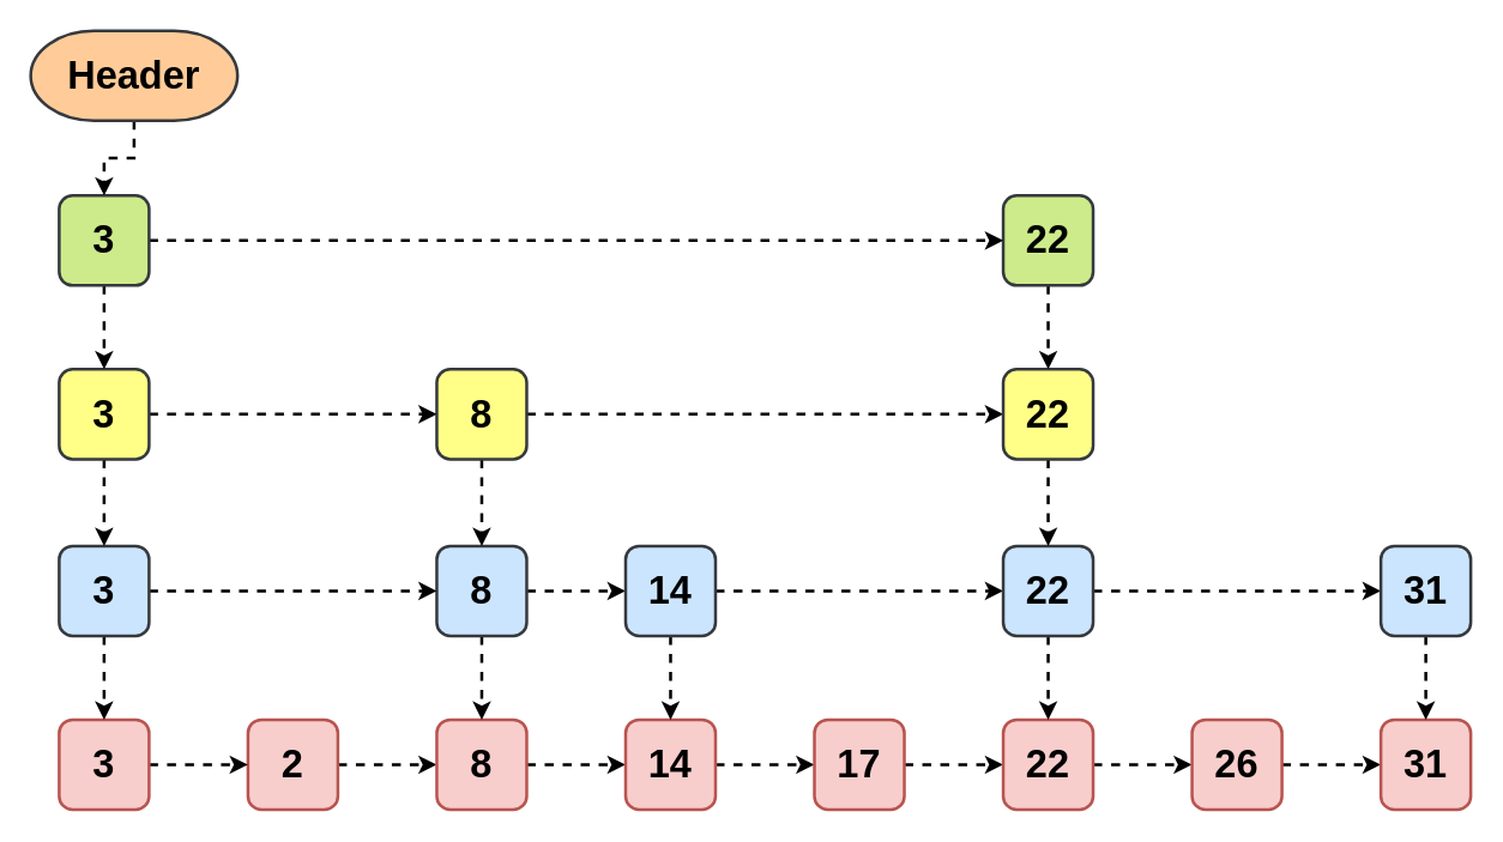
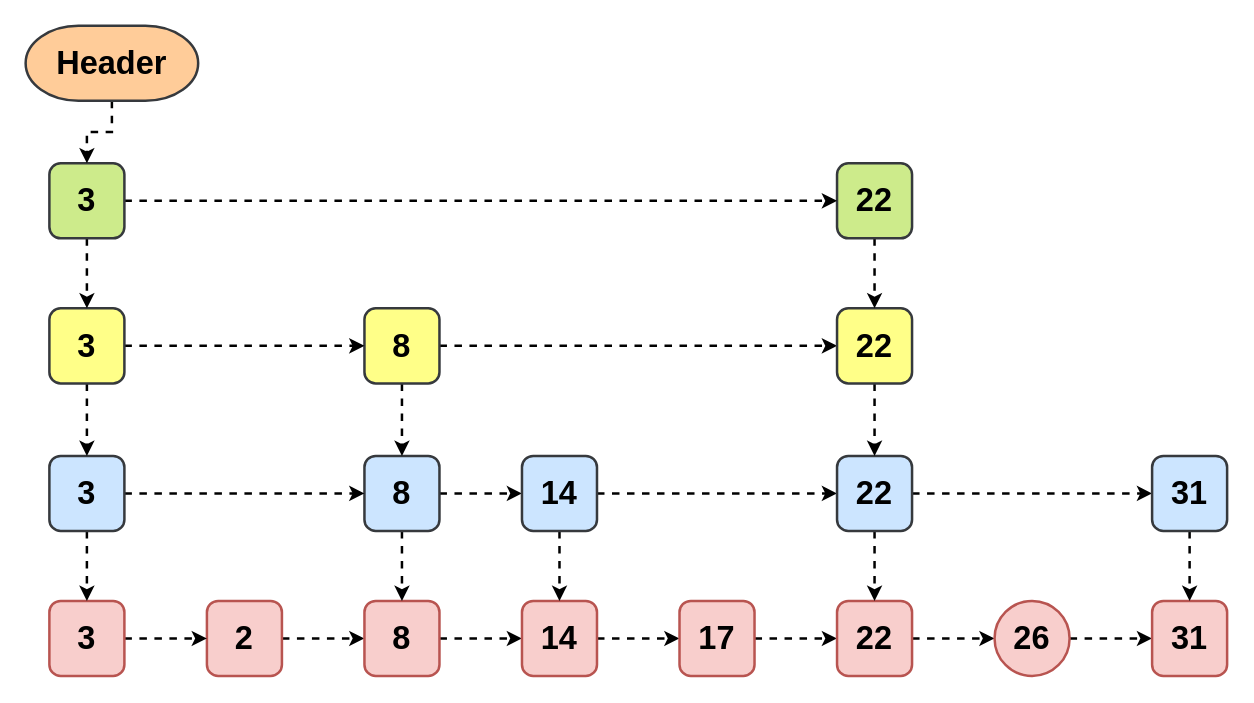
  <mxCell id="0" />
  <mxCell id="1" parent="0" />
  <mxCell id="2" style="edgeStyle=orthogonalEdgeStyle;rounded=0;orthogonalLoop=1;jettySize=auto;html=1;exitX=1;exitY=0.5;exitDx=0;exitDy=0;entryX=0;entryY=0.5;entryDx=0;entryDy=0;dashed=1;strokeWidth=2;fontSize=26;" edge="1" parent="1" source="3" target="5"><mxGeometry relative="1" as="geometry" /></mxCell>
  <mxCell id="3" value="2" style="rounded=1;whiteSpace=wrap;html=1;strokeWidth=2;fontSize=26;fontStyle=1;fillColor=#f8cecc;strokeColor=#b85450;" vertex="1" parent="1"><mxGeometry x="165" y="480" width="60" height="60" as="geometry" /></mxCell>
  <mxCell id="4" style="edgeStyle=orthogonalEdgeStyle;rounded=0;orthogonalLoop=1;jettySize=auto;html=1;exitX=1;exitY=0.5;exitDx=0;exitDy=0;entryX=0;entryY=0.5;entryDx=0;entryDy=0;dashed=1;strokeWidth=2;fontSize=26;" edge="1" parent="1" source="5" target="7"><mxGeometry relative="1" as="geometry" /></mxCell>
  <mxCell id="5" value="8" style="rounded=1;whiteSpace=wrap;html=1;strokeWidth=2;fontSize=26;fontStyle=1;fillColor=#f8cecc;strokeColor=#b85450;" vertex="1" parent="1"><mxGeometry x="291" y="480" width="60" height="60" as="geometry" /></mxCell>
  <mxCell id="6" style="edgeStyle=orthogonalEdgeStyle;rounded=0;orthogonalLoop=1;jettySize=auto;html=1;exitX=1;exitY=0.5;exitDx=0;exitDy=0;entryX=0;entryY=0.5;entryDx=0;entryDy=0;dashed=1;strokeWidth=2;fontSize=26;" edge="1" parent="1" source="7" target="9"><mxGeometry relative="1" as="geometry" /></mxCell>
  <mxCell id="7" value="14" style="rounded=1;whiteSpace=wrap;html=1;strokeWidth=2;fontSize=26;fontStyle=1;fillColor=#f8cecc;strokeColor=#b85450;" vertex="1" parent="1"><mxGeometry x="417" y="480" width="60" height="60" as="geometry" /></mxCell>
  <mxCell id="8" style="edgeStyle=orthogonalEdgeStyle;rounded=0;orthogonalLoop=1;jettySize=auto;html=1;exitX=1;exitY=0.5;exitDx=0;exitDy=0;entryX=0;entryY=0.5;entryDx=0;entryDy=0;dashed=1;strokeWidth=2;fontSize=26;" edge="1" parent="1" source="9" target="11"><mxGeometry relative="1" as="geometry" /></mxCell>
  <mxCell id="9" value="17" style="rounded=1;whiteSpace=wrap;html=1;strokeWidth=2;fontSize=26;fontStyle=1;fillColor=#f8cecc;strokeColor=#b85450;" vertex="1" parent="1"><mxGeometry x="543" y="480" width="60" height="60" as="geometry" /></mxCell>
  <mxCell id="10" style="edgeStyle=orthogonalEdgeStyle;rounded=0;orthogonalLoop=1;jettySize=auto;html=1;exitX=1;exitY=0.5;exitDx=0;exitDy=0;entryX=0;entryY=0.5;entryDx=0;entryDy=0;dashed=1;strokeWidth=2;fontSize=26;" edge="1" parent="1" source="11" target="15"><mxGeometry relative="1" as="geometry" /></mxCell>
  <mxCell id="11" value="22" style="rounded=1;whiteSpace=wrap;html=1;strokeWidth=2;fontSize=26;fontStyle=1;fillColor=#f8cecc;strokeColor=#b85450;" vertex="1" parent="1"><mxGeometry x="669" y="480" width="60" height="60" as="geometry" /></mxCell>
  <mxCell id="12" style="edgeStyle=orthogonalEdgeStyle;rounded=0;orthogonalLoop=1;jettySize=auto;html=1;exitX=1;exitY=0.5;exitDx=0;exitDy=0;entryX=0;entryY=0.5;entryDx=0;entryDy=0;dashed=1;strokeWidth=2;fontSize=26;" edge="1" parent="1" source="13" target="3"><mxGeometry relative="1" as="geometry" /></mxCell>
  <mxCell id="13" value="3" style="rounded=1;whiteSpace=wrap;html=1;strokeWidth=2;fontSize=26;fontStyle=1;fillColor=#f8cecc;strokeColor=#b85450;" vertex="1" parent="1"><mxGeometry x="39" y="480" width="60" height="60" as="geometry" /></mxCell>
  <mxCell id="14" style="edgeStyle=orthogonalEdgeStyle;rounded=0;orthogonalLoop=1;jettySize=auto;html=1;exitX=1;exitY=0.5;exitDx=0;exitDy=0;entryX=0;entryY=0.5;entryDx=0;entryDy=0;dashed=1;strokeWidth=2;fontSize=26;" edge="1" parent="1" source="15" target="16"><mxGeometry relative="1" as="geometry" /></mxCell>
- <mxCell id="15" value="26" style="rounded=1;whiteSpace=wrap;html=1;strokeWidth=2;fontSize=26;fontStyle=1;fillColor=#f8cecc;strokeColor=#b85450;" vertex="1" parent="1"><mxGeometry x="795" y="480" width="60" height="60" as="geometry" /></mxCell>
+ <mxCell id="15" value="26" style="ellipse;whiteSpace=wrap;html=1;strokeWidth=2;fontSize=26;fontStyle=1;fillColor=#f8cecc;strokeColor=#b85450;" vertex="1" parent="1"><mxGeometry x="795" y="480" width="60" height="60" as="geometry" /></mxCell>
  <mxCell id="16" value="31" style="rounded=1;whiteSpace=wrap;html=1;strokeWidth=2;fontSize=26;fontStyle=1;fillColor=#f8cecc;strokeColor=#b85450;" vertex="1" parent="1"><mxGeometry x="921" y="480" width="60" height="60" as="geometry" /></mxCell>
  <mxCell id="17" style="edgeStyle=orthogonalEdgeStyle;rounded=0;orthogonalLoop=1;jettySize=auto;html=1;exitX=0.5;exitY=1;exitDx=0;exitDy=0;entryX=0.5;entryY=0;entryDx=0;entryDy=0;dashed=1;strokeWidth=2;fontSize=26;" edge="1" parent="1" source="19" target="5"><mxGeometry relative="1" as="geometry" /></mxCell>
  <mxCell id="18" style="edgeStyle=orthogonalEdgeStyle;rounded=0;orthogonalLoop=1;jettySize=auto;html=1;exitX=1;exitY=0.5;exitDx=0;exitDy=0;entryX=0;entryY=0.5;entryDx=0;entryDy=0;dashed=1;strokeWidth=2;fontSize=26;" edge="1" parent="1" source="19" target="22"><mxGeometry relative="1" as="geometry" /></mxCell>
  <mxCell id="19" value="8" style="rounded=1;whiteSpace=wrap;html=1;strokeWidth=2;fontSize=26;fontStyle=1;fillColor=#cce5ff;strokeColor=#36393d;" vertex="1" parent="1"><mxGeometry x="291" y="364" width="60" height="60" as="geometry" /></mxCell>
  <mxCell id="20" style="edgeStyle=orthogonalEdgeStyle;rounded=0;orthogonalLoop=1;jettySize=auto;html=1;exitX=0.5;exitY=1;exitDx=0;exitDy=0;entryX=0.5;entryY=0;entryDx=0;entryDy=0;dashed=1;strokeWidth=2;fontSize=26;" edge="1" parent="1" source="22" target="7"><mxGeometry relative="1" as="geometry" /></mxCell>
  <mxCell id="21" style="edgeStyle=orthogonalEdgeStyle;rounded=0;orthogonalLoop=1;jettySize=auto;html=1;exitX=1;exitY=0.5;exitDx=0;exitDy=0;entryX=0;entryY=0.5;entryDx=0;entryDy=0;dashed=1;strokeWidth=2;fontSize=26;" edge="1" parent="1" source="22" target="25"><mxGeometry relative="1" as="geometry" /></mxCell>
  <mxCell id="22" value="14" style="rounded=1;whiteSpace=wrap;html=1;strokeWidth=2;fontSize=26;fontStyle=1;fillColor=#cce5ff;strokeColor=#36393d;" vertex="1" parent="1"><mxGeometry x="417" y="364" width="60" height="60" as="geometry" /></mxCell>
  <mxCell id="23" style="edgeStyle=orthogonalEdgeStyle;rounded=0;orthogonalLoop=1;jettySize=auto;html=1;exitX=0.5;exitY=1;exitDx=0;exitDy=0;entryX=0.5;entryY=0;entryDx=0;entryDy=0;dashed=1;strokeWidth=2;fontSize=26;" edge="1" parent="1" source="25" target="11"><mxGeometry relative="1" as="geometry" /></mxCell>
  <mxCell id="24" style="edgeStyle=orthogonalEdgeStyle;rounded=0;orthogonalLoop=1;jettySize=auto;html=1;exitX=1;exitY=0.5;exitDx=0;exitDy=0;entryX=0;entryY=0.5;entryDx=0;entryDy=0;dashed=1;strokeWidth=2;fontSize=26;" edge="1" parent="1" source="25" target="30"><mxGeometry relative="1" as="geometry" /></mxCell>
  <mxCell id="25" value="22" style="rounded=1;whiteSpace=wrap;html=1;strokeWidth=2;fontSize=26;fontStyle=1;fillColor=#cce5ff;strokeColor=#36393d;" vertex="1" parent="1"><mxGeometry x="669" y="364" width="60" height="60" as="geometry" /></mxCell>
  <mxCell id="26" style="edgeStyle=orthogonalEdgeStyle;rounded=0;orthogonalLoop=1;jettySize=auto;html=1;exitX=0.5;exitY=1;exitDx=0;exitDy=0;entryX=0.5;entryY=0;entryDx=0;entryDy=0;dashed=1;strokeWidth=2;fontSize=26;" edge="1" parent="1" source="28" target="13"><mxGeometry relative="1" as="geometry" /></mxCell>
  <mxCell id="27" style="edgeStyle=orthogonalEdgeStyle;rounded=0;orthogonalLoop=1;jettySize=auto;html=1;exitX=1;exitY=0.5;exitDx=0;exitDy=0;entryX=0;entryY=0.5;entryDx=0;entryDy=0;dashed=1;strokeWidth=2;fontSize=26;" edge="1" parent="1" source="28" target="19"><mxGeometry relative="1" as="geometry" /></mxCell>
  <mxCell id="28" value="3" style="rounded=1;whiteSpace=wrap;html=1;strokeWidth=2;fontSize=26;fontStyle=1;fillColor=#cce5ff;strokeColor=#36393d;" vertex="1" parent="1"><mxGeometry x="39" y="364" width="60" height="60" as="geometry" /></mxCell>
  <mxCell id="29" style="edgeStyle=orthogonalEdgeStyle;rounded=0;orthogonalLoop=1;jettySize=auto;html=1;exitX=0.5;exitY=1;exitDx=0;exitDy=0;entryX=0.5;entryY=0;entryDx=0;entryDy=0;dashed=1;strokeWidth=2;fontSize=26;" edge="1" parent="1" source="30" target="16"><mxGeometry relative="1" as="geometry" /></mxCell>
  <mxCell id="30" value="31" style="rounded=1;whiteSpace=wrap;html=1;strokeWidth=2;fontSize=26;fontStyle=1;fillColor=#cce5ff;strokeColor=#36393d;" vertex="1" parent="1"><mxGeometry x="921" y="364" width="60" height="60" as="geometry" /></mxCell>
  <mxCell id="31" style="edgeStyle=orthogonalEdgeStyle;rounded=0;orthogonalLoop=1;jettySize=auto;html=1;exitX=0.5;exitY=1;exitDx=0;exitDy=0;entryX=0.5;entryY=0;entryDx=0;entryDy=0;dashed=1;strokeWidth=2;fontSize=26;" edge="1" parent="1" source="33" target="19"><mxGeometry relative="1" as="geometry" /></mxCell>
  <mxCell id="32" style="edgeStyle=orthogonalEdgeStyle;rounded=0;orthogonalLoop=1;jettySize=auto;html=1;exitX=1;exitY=0.5;exitDx=0;exitDy=0;entryX=0;entryY=0.5;entryDx=0;entryDy=0;dashed=1;strokeWidth=2;fontSize=26;" edge="1" parent="1" source="33" target="35"><mxGeometry relative="1" as="geometry" /></mxCell>
  <mxCell id="33" value="8" style="rounded=1;whiteSpace=wrap;html=1;strokeWidth=2;fontSize=26;fontStyle=1;fillColor=#ffff88;strokeColor=#36393d;" vertex="1" parent="1"><mxGeometry x="291" y="246" width="60" height="60" as="geometry" /></mxCell>
  <mxCell id="34" style="edgeStyle=orthogonalEdgeStyle;rounded=0;orthogonalLoop=1;jettySize=auto;html=1;exitX=0.5;exitY=1;exitDx=0;exitDy=0;entryX=0.5;entryY=0;entryDx=0;entryDy=0;dashed=1;strokeWidth=2;fontSize=26;" edge="1" parent="1" source="35" target="25"><mxGeometry relative="1" as="geometry" /></mxCell>
  <mxCell id="35" value="22" style="rounded=1;whiteSpace=wrap;html=1;strokeWidth=2;fontSize=26;fontStyle=1;fillColor=#ffff88;strokeColor=#36393d;" vertex="1" parent="1"><mxGeometry x="669" y="246" width="60" height="60" as="geometry" /></mxCell>
  <mxCell id="36" style="edgeStyle=orthogonalEdgeStyle;rounded=0;orthogonalLoop=1;jettySize=auto;html=1;exitX=0.5;exitY=1;exitDx=0;exitDy=0;entryX=0.5;entryY=0;entryDx=0;entryDy=0;dashed=1;strokeWidth=2;fontSize=26;" edge="1" parent="1" source="38" target="28"><mxGeometry relative="1" as="geometry" /></mxCell>
  <mxCell id="37" style="edgeStyle=orthogonalEdgeStyle;rounded=0;orthogonalLoop=1;jettySize=auto;html=1;exitX=1;exitY=0.5;exitDx=0;exitDy=0;entryX=0;entryY=0.5;entryDx=0;entryDy=0;dashed=1;strokeWidth=2;fontSize=26;" edge="1" parent="1" source="38" target="33"><mxGeometry relative="1" as="geometry" /></mxCell>
  <mxCell id="38" value="3" style="rounded=1;whiteSpace=wrap;html=1;strokeWidth=2;fontSize=26;fontStyle=1;fillColor=#ffff88;strokeColor=#36393d;" vertex="1" parent="1"><mxGeometry x="39" y="246" width="60" height="60" as="geometry" /></mxCell>
  <mxCell id="39" style="edgeStyle=orthogonalEdgeStyle;rounded=0;orthogonalLoop=1;jettySize=auto;html=1;exitX=0.5;exitY=1;exitDx=0;exitDy=0;entryX=0.5;entryY=0;entryDx=0;entryDy=0;dashed=1;strokeWidth=2;fontSize=26;" edge="1" parent="1" source="40" target="35"><mxGeometry relative="1" as="geometry" /></mxCell>
  <mxCell id="40" value="22" style="rounded=1;whiteSpace=wrap;html=1;strokeWidth=2;fontSize=26;fontStyle=1;fillColor=#cdeb8b;strokeColor=#36393d;" vertex="1" parent="1"><mxGeometry x="669" y="130" width="60" height="60" as="geometry" /></mxCell>
  <mxCell id="41" style="edgeStyle=orthogonalEdgeStyle;rounded=0;orthogonalLoop=1;jettySize=auto;html=1;exitX=0.5;exitY=1;exitDx=0;exitDy=0;entryX=0.5;entryY=0;entryDx=0;entryDy=0;dashed=1;strokeWidth=2;fontSize=26;" edge="1" parent="1" source="43" target="38"><mxGeometry relative="1" as="geometry" /></mxCell>
  <mxCell id="42" style="edgeStyle=orthogonalEdgeStyle;rounded=0;orthogonalLoop=1;jettySize=auto;html=1;entryX=0;entryY=0.5;entryDx=0;entryDy=0;dashed=1;strokeWidth=2;fontSize=26;" edge="1" parent="1" source="43" target="40"><mxGeometry relative="1" as="geometry" /></mxCell>
  <mxCell id="43" value="3" style="rounded=1;whiteSpace=wrap;html=1;strokeWidth=2;fontSize=26;fontStyle=1;fillColor=#cdeb8b;strokeColor=#36393d;" vertex="1" parent="1"><mxGeometry x="39" y="130" width="60" height="60" as="geometry" /></mxCell>
  <mxCell id="44" style="edgeStyle=orthogonalEdgeStyle;rounded=0;orthogonalLoop=1;jettySize=auto;html=1;entryX=0.5;entryY=0;entryDx=0;entryDy=0;dashed=1;strokeWidth=2;fontSize=26;" edge="1" parent="1" source="45" target="43"><mxGeometry relative="1" as="geometry" /></mxCell>
  <mxCell id="45" value="Header" style="strokeWidth=2;html=1;shape=mxgraph.flowchart.terminator;whiteSpace=wrap;fontSize=26;fontStyle=1;fillColor=#ffcc99;strokeColor=#36393d;" vertex="1" parent="1"><mxGeometry x="20" y="20" width="138" height="60" as="geometry" /></mxCell>
